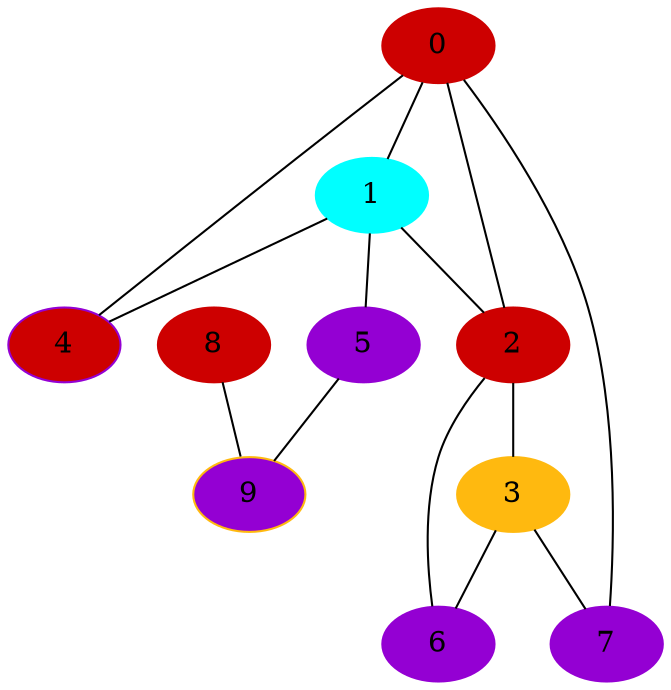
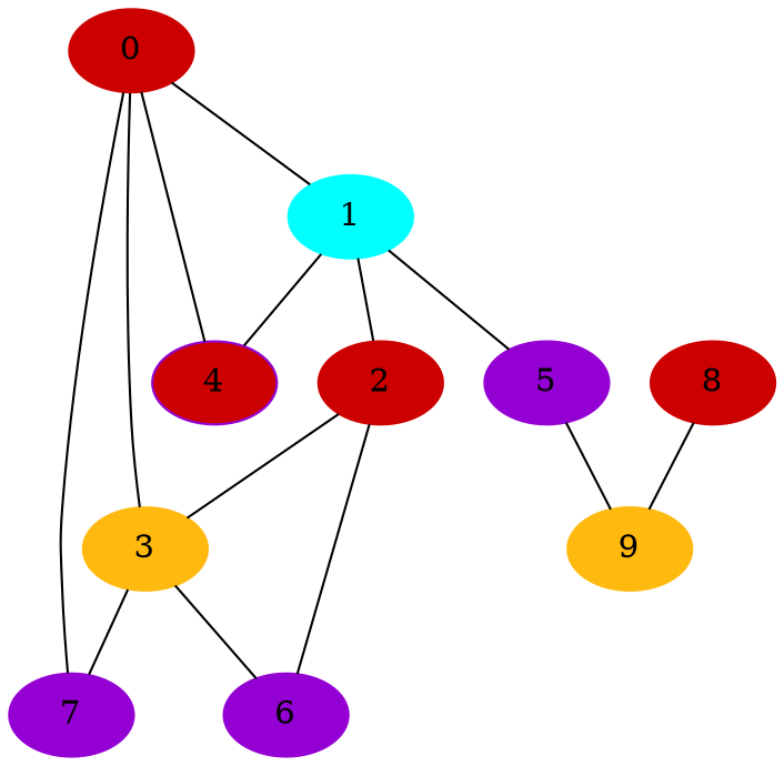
  graph {
    node [color=darkviolet style=filled]
    0 [color=red3]
    1 [color=cyan]
    3 [color=darkgoldenrod1]
    4 [fillcolor=red3]
    7
    2 [color=red3]
    5
    6
-   9 [color=darkgoldenrod1 fillcolor=darkviolet]
+   9 [color=darkgoldenrod1]
    8 [color=red3]
    0 -- 1
-   0 -- 2
+   0 -- 3
    0 -- 4
    0 -- 7
    1 -- 4
    1 -- 2
    1 -- 5
    3 -- 7
    3 -- 6
    2 -- 3
    2 -- 6
    5 -- 9
    8 -- 9
  }
